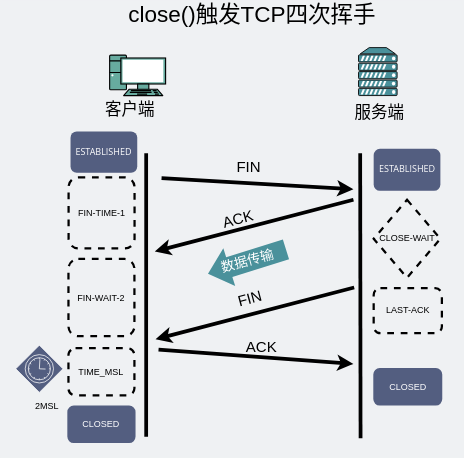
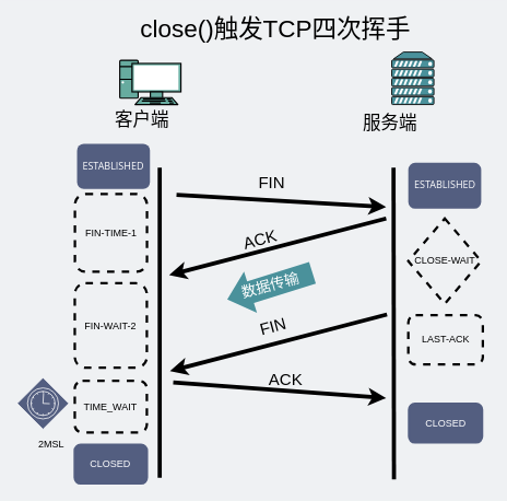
  <mxCell id="0" />
  <mxCell id="1" parent="0" />
  <mxCell id="2" value="" style="shape=flexArrow;endArrow=classic;html=1;fontColor=#FFFFFF;gradientColor=none;endWidth=24.382;endSize=9.583;width=27.5;strokeColor=none;fillColor=#4A919B;" parent="1" edge="1"><mxGeometry width="50" height="50" relative="1" as="geometry"><mxPoint x="380.96" y="332" as="sourcePoint" /><mxPoint x="276" y="365" as="targetPoint" /></mxGeometry></mxCell>
  <mxCell id="3" value="" style="fontColor=#0066CC;verticalAlign=top;verticalLabelPosition=bottom;labelPosition=center;align=center;html=1;outlineConnect=0;gradientColor=none;gradientDirection=north;strokeWidth=2;shape=mxgraph.networks.pc;fillColor=#67AB9F;fontSize=30;" parent="1" vertex="1"><mxGeometry x="145.27" y="73" width="74.65" height="54" as="geometry" /></mxCell>
  <mxCell id="4" value="客户端" style="text;html=1;strokeColor=none;fillColor=none;align=center;verticalAlign=middle;whiteSpace=wrap;rounded=0;fontSize=22;" parent="1" vertex="1"><mxGeometry x="83.09" y="136" width="179" height="20" as="geometry" /></mxCell>
  <mxCell id="5" value="" style="fontColor=#0066CC;verticalAlign=top;verticalLabelPosition=bottom;labelPosition=center;align=center;html=1;outlineConnect=0;gradientColor=none;gradientDirection=north;strokeWidth=2;shape=mxgraph.networks.server;fillColor=#4A919B;" parent="1" vertex="1"><mxGeometry x="477.27" y="63" width="51.5" height="64" as="geometry" /></mxCell>
- <mxCell id="6" value="服务端" style="text;html=1;strokeColor=none;fillColor=none;align=center;verticalAlign=middle;whiteSpace=wrap;rounded=0;fontSize=22;" parent="1" vertex="1"><mxGeometry x="416.27" y="141" width="179" height="20" as="geometry" /></mxCell>
- <mxCell id="7" value="&lt;font style=&quot;font-size: 30px&quot;&gt;close()触发TCP四次挥手&lt;/font&gt;" style="text;html=1;strokeColor=none;fillColor=none;align=center;verticalAlign=middle;whiteSpace=wrap;rounded=0;" parent="1" vertex="1"><mxGeometry x="137.5" y="5" width="395" height="28" as="geometry" /></mxCell>
+ <mxCell id="6" value="服务端" style="text;html=1;strokeColor=none;fillColor=none;align=center;verticalAlign=middle;whiteSpace=wrap;rounded=0;fontSize=22;" parent="1" vertex="1"><mxGeometry x="386.27" y="141" width="179" height="20" as="geometry" /></mxCell>
+ <mxCell id="7" value="&lt;font style=&quot;font-size: 30px&quot;&gt;close()触发TCP四次挥手&lt;/font&gt;" style="text;html=1;strokeColor=none;fillColor=none;align=center;verticalAlign=middle;whiteSpace=wrap;rounded=0;" parent="1" vertex="1"><mxGeometry x="137.5" y="20" width="395" height="28" as="geometry" /></mxCell>
  <mxCell id="8" value="" style="endArrow=none;html=1;strokeWidth=5;" parent="1" edge="1"><mxGeometry width="50" height="50" relative="1" as="geometry"><mxPoint x="194" y="582" as="sourcePoint" /><mxPoint x="194" y="204" as="targetPoint" /></mxGeometry></mxCell>
  <mxCell id="9" value="" style="endArrow=classic;html=1;strokeWidth=5;fontSize=20;" parent="1" edge="1"><mxGeometry width="50" height="50" relative="1" as="geometry"><mxPoint x="214.5" y="237" as="sourcePoint" /><mxPoint x="470.5" y="252" as="targetPoint" /></mxGeometry></mxCell>
  <mxCell id="10" value="FIN" style="text;html=1;strokeColor=none;fillColor=none;align=center;verticalAlign=middle;whiteSpace=wrap;rounded=0;fontSize=20;" parent="1" vertex="1"><mxGeometry x="284.5" y="210" width="92" height="21" as="geometry" /></mxCell>
  <mxCell id="11" value="" style="endArrow=none;html=1;strokeWidth=5;startArrow=classic;startFill=1;endFill=0;" parent="1" edge="1"><mxGeometry width="50" height="50" relative="1" as="geometry"><mxPoint x="205.5" y="335" as="sourcePoint" /><mxPoint x="470.5" y="266" as="targetPoint" /></mxGeometry></mxCell>
  <mxCell id="12" value="" style="endArrow=classic;html=1;strokeWidth=5;" parent="1" edge="1"><mxGeometry width="50" height="50" relative="1" as="geometry"><mxPoint x="210.5" y="466" as="sourcePoint" /><mxPoint x="470.5" y="485" as="targetPoint" /></mxGeometry></mxCell>
  <mxCell id="13" value="FIN-TIME-1" style="rounded=1;whiteSpace=wrap;html=1;strokeColor=#000000;fillColor=none;dashed=1;strokeWidth=3;" parent="1" vertex="1"><mxGeometry x="90.5" y="236" width="88" height="95" as="geometry" /></mxCell>
  <mxCell id="14" value="&lt;span style=&quot;font-family: &amp;quot;open sans&amp;quot; , &amp;quot;clear sans&amp;quot; , &amp;quot;helvetica neue&amp;quot; , &amp;quot;helvetica&amp;quot; , &amp;quot;arial&amp;quot; , sans-serif&quot;&gt;&lt;font style=&quot;font-size: 12px&quot;&gt;ESTABLISHED&lt;/font&gt;&lt;/span&gt;" style="rounded=1;whiteSpace=wrap;html=1;dashed=1;strokeWidth=3;strokeColor=none;fillColor=#535E80;fontColor=#FFFFFF;" parent="1" vertex="1"><mxGeometry x="497.5" y="198" width="89" height="56" as="geometry" /></mxCell>
  <mxCell id="15" value="&lt;span&gt;CLOSE-WAIT&lt;/span&gt;" style="rhombus;whiteSpace=wrap;html=1;strokeColor=#000000;fillColor=none;dashed=1;strokeWidth=3;" parent="1" vertex="1"><mxGeometry x="497.5" y="266" width="89" height="104" as="geometry" /></mxCell>
  <mxCell id="16" value="LAST-ACK" style="rounded=1;whiteSpace=wrap;html=1;strokeColor=#000000;fillColor=none;dashed=1;strokeWidth=3;" parent="1" vertex="1"><mxGeometry x="497.5" y="384" width="91" height="60" as="geometry" /></mxCell>
  <mxCell id="17" value="FIN-WAIT-2" style="rounded=1;whiteSpace=wrap;html=1;strokeColor=#000000;fillColor=none;dashed=1;strokeWidth=3;" parent="1" vertex="1"><mxGeometry x="90.32" y="345" width="88" height="103" as="geometry" /></mxCell>
  <mxCell id="18" value="ACK" style="text;html=1;strokeColor=none;fillColor=none;align=center;verticalAlign=middle;whiteSpace=wrap;rounded=0;fontSize=20;rotation=-15;" parent="1" vertex="1"><mxGeometry x="182.09" y="274.92" width="269" height="32" as="geometry" /></mxCell>
  <mxCell id="19" value="" style="endArrow=none;html=1;strokeWidth=5;" parent="1" edge="1"><mxGeometry width="50" height="50" relative="1" as="geometry"><mxPoint x="480" y="584" as="sourcePoint" /><mxPoint x="479.5" y="204" as="targetPoint" /></mxGeometry></mxCell>
  <mxCell id="20" value="" style="endArrow=none;html=1;strokeWidth=5;startArrow=classic;startFill=1;endFill=0;" parent="1" edge="1"><mxGeometry width="50" height="50" relative="1" as="geometry"><mxPoint x="206.5" y="452" as="sourcePoint" /><mxPoint x="471.5" y="383" as="targetPoint" /></mxGeometry></mxCell>
  <mxCell id="21" value="ACK" style="text;html=1;strokeColor=none;fillColor=none;align=center;verticalAlign=middle;whiteSpace=wrap;rounded=0;dashed=1;fontSize=20;rotation=0;" parent="1" vertex="1"><mxGeometry x="281.5" y="451" width="132" height="20" as="geometry" /></mxCell>
  <mxCell id="22" value="FIN" style="text;html=1;strokeColor=none;fillColor=none;align=center;verticalAlign=middle;whiteSpace=wrap;rounded=0;fontSize=20;rotation=-15;" parent="1" vertex="1"><mxGeometry x="198" y="381" width="269" height="32" as="geometry" /></mxCell>
- <mxCell id="23" value="TIME_MSL" style="rounded=1;whiteSpace=wrap;html=1;strokeColor=#000000;fillColor=none;dashed=1;strokeWidth=3;" parent="1" vertex="1"><mxGeometry x="90.32" y="464" width="88" height="63" as="geometry" /></mxCell>
+ <mxCell id="23" value="TIME_WAIT" style="rounded=1;whiteSpace=wrap;html=1;strokeColor=#000000;fillColor=none;dashed=1;strokeWidth=3;" parent="1" vertex="1"><mxGeometry x="90.32" y="464" width="88" height="63" as="geometry" /></mxCell>
  <mxCell id="24" value="&lt;font color=&quot;#ffffff&quot;&gt;CLOSED&lt;/font&gt;" style="rounded=1;whiteSpace=wrap;html=1;strokeWidth=3;strokeColor=#535E80;fillColor=#535E80;" parent="1" vertex="1"><mxGeometry x="90.32" y="542" width="88" height="47" as="geometry" /></mxCell>
  <mxCell id="25" value="&lt;font color=&quot;#ffffff&quot;&gt;CLOSED&lt;/font&gt;" style="rounded=1;whiteSpace=wrap;html=1;strokeWidth=3;strokeColor=#535E80;fillColor=#535E80;" parent="1" vertex="1"><mxGeometry x="498.5" y="492" width="89" height="47" as="geometry" /></mxCell>
  <mxCell id="26" value="" style="points=[[0.25,0.25,0],[0.5,0,0],[0.75,0.25,0],[1,0.5,0],[0.75,0.75,0],[0.5,1,0],[0.25,0.75,0],[0,0.5,0]];shape=mxgraph.bpmn.gateway2;html=1;verticalLabelPosition=bottom;labelBackgroundColor=#ffffff;verticalAlign=top;align=center;perimeter=rhombusPerimeter;outlineConnect=0;outline=standard;symbol=timer;fillColor=#535E80;strokeColor=#FFFFFF;" parent="1" vertex="1"><mxGeometry x="20" y="460" width="63" height="63" as="geometry" /></mxCell>
  <mxCell id="27" value="2MSL" style="text;html=1;strokeColor=none;fillColor=none;align=center;verticalAlign=middle;whiteSpace=wrap;rounded=0;" parent="1" vertex="1"><mxGeometry x="41.5" y="532" width="40" height="20" as="geometry" /></mxCell>
  <mxCell id="28" value="&lt;span style=&quot;font-family: &amp;#34;open sans&amp;#34; , &amp;#34;clear sans&amp;#34; , &amp;#34;helvetica neue&amp;#34; , &amp;#34;helvetica&amp;#34; , &amp;#34;arial&amp;#34; , sans-serif&quot;&gt;&lt;font style=&quot;font-size: 12px&quot;&gt;ESTABLISHED&lt;br&gt;&lt;/font&gt;&lt;/span&gt;" style="rounded=1;whiteSpace=wrap;html=1;dashed=1;strokeWidth=3;fillColor=#535E80;strokeColor=none;fontColor=#FFFFFF;" parent="1" vertex="1"><mxGeometry x="93.09" y="175" width="89" height="55" as="geometry" /></mxCell>
  <mxCell id="29" value="&lt;font style=&quot;font-size: 18px&quot;&gt;数据传输&lt;/font&gt;" style="text;html=1;strokeColor=none;fillColor=none;align=center;verticalAlign=middle;whiteSpace=wrap;rounded=0;fontColor=#FFFFFF;rotation=-15;" parent="1" vertex="1"><mxGeometry x="290" y="338" width="79" height="20" as="geometry" /></mxCell>
